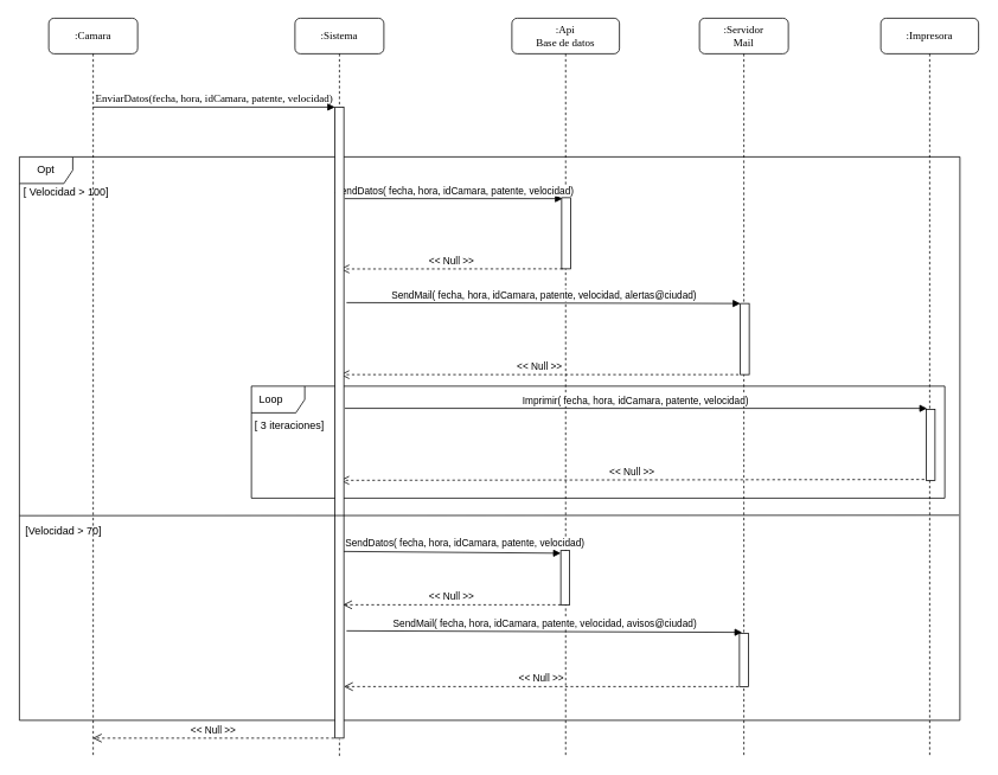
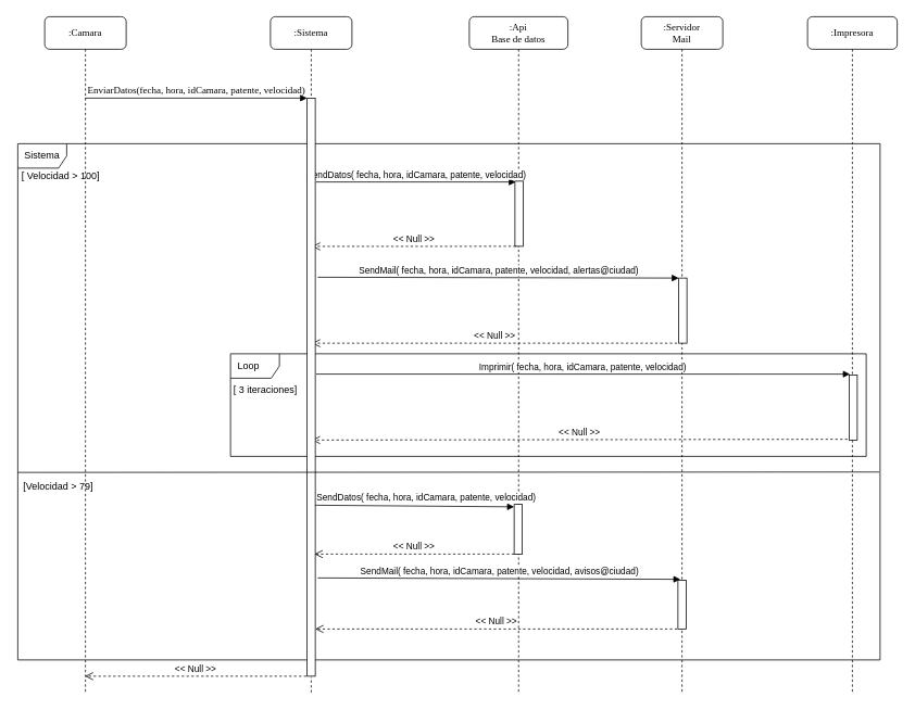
  <mxCell id="0" />
  <mxCell id="1" parent="0" />
  <mxCell id="2" value=":Sistema" style="shape=umlLifeline;perimeter=lifelinePerimeter;whiteSpace=wrap;html=1;container=0;collapsible=0;recursiveResize=0;outlineConnect=0;rounded=1;shadow=0;comic=0;labelBackgroundColor=none;strokeWidth=1;fontFamily=Verdana;fontSize=12;align=center;" parent="1" vertex="1"><mxGeometry x="331" y="20" width="100" height="600" as="geometry" /></mxCell>
  <mxCell id="3" value=":Api&lt;br&gt;Base de datos" style="shape=umlLifeline;perimeter=lifelinePerimeter;whiteSpace=wrap;html=1;container=0;collapsible=0;recursiveResize=0;outlineConnect=0;rounded=1;shadow=0;comic=0;labelBackgroundColor=none;strokeWidth=1;fontFamily=Verdana;fontSize=12;align=center;" parent="1" vertex="1"><mxGeometry x="575" y="20" width="121" height="830" as="geometry" /></mxCell>
  <mxCell id="4" value=":Servidor&lt;br&gt;Mail" style="shape=umlLifeline;perimeter=lifelinePerimeter;whiteSpace=wrap;html=1;container=0;collapsible=0;recursiveResize=0;outlineConnect=0;rounded=1;shadow=0;comic=0;labelBackgroundColor=none;strokeWidth=1;fontFamily=Verdana;fontSize=12;align=center;" parent="1" vertex="1"><mxGeometry x="786" y="20" width="100" height="830" as="geometry" /></mxCell>
  <mxCell id="5" value=":Impresora" style="shape=umlLifeline;perimeter=lifelinePerimeter;whiteSpace=wrap;html=1;container=0;collapsible=0;recursiveResize=0;outlineConnect=0;rounded=1;shadow=0;comic=0;labelBackgroundColor=none;strokeWidth=1;fontFamily=Verdana;fontSize=12;align=center;" parent="1" vertex="1"><mxGeometry x="990" y="20" width="110" height="830" as="geometry" /></mxCell>
  <mxCell id="6" value=":Camara" style="shape=umlLifeline;perimeter=lifelinePerimeter;whiteSpace=wrap;html=1;container=0;collapsible=0;recursiveResize=0;outlineConnect=0;rounded=1;shadow=0;comic=0;labelBackgroundColor=none;strokeWidth=1;fontFamily=Verdana;fontSize=12;align=center;" parent="1" vertex="1"><mxGeometry x="54" y="20" width="100" height="830" as="geometry" /></mxCell>
  <mxCell id="7" value="EnviarDatos(fecha, hora, idCamara, patente, velocidad)" style="html=1;verticalAlign=bottom;endArrow=block;entryX=0;entryY=0;labelBackgroundColor=none;fontFamily=Verdana;fontSize=12;edgeStyle=elbowEdgeStyle;elbow=vertical;" parent="1" source="6" target="21" edge="1"><mxGeometry relative="1" as="geometry"><mxPoint x="187" y="120" as="sourcePoint" /></mxGeometry></mxCell>
  <mxCell id="8" value="SendDatos( fecha, hora, idCamara, patente, velocidad)" style="html=1;verticalAlign=bottom;endArrow=block;rounded=0;" parent="1" edge="1"><mxGeometry width="80" relative="1" as="geometry"><mxPoint x="387" y="223" as="sourcePoint" /><mxPoint x="632" y="223" as="targetPoint" /></mxGeometry></mxCell>
  <mxCell id="9" value="" style="html=1;points=[];perimeter=orthogonalPerimeter;" parent="1" vertex="1"><mxGeometry x="631" y="222" width="10" height="80" as="geometry" /></mxCell>
  <mxCell id="10" value="&amp;lt;&amp;lt; Null &amp;gt;&amp;gt;" style="html=1;verticalAlign=bottom;endArrow=open;dashed=1;endSize=8;rounded=0;exitX=0.1;exitY=1;exitDx=0;exitDy=0;exitPerimeter=0;entryX=0.334;entryY=0.349;entryDx=0;entryDy=0;entryPerimeter=0;" parent="1" edge="1"><mxGeometry relative="1" as="geometry"><mxPoint x="632" y="302" as="sourcePoint" /><mxPoint x="382.012" y="302.15" as="targetPoint" /></mxGeometry></mxCell>
  <mxCell id="11" value="&amp;lt;&amp;lt; Null &amp;gt;&amp;gt;" style="html=1;verticalAlign=bottom;endArrow=open;dashed=1;endSize=8;rounded=0;" parent="1" edge="1"><mxGeometry relative="1" as="geometry"><mxPoint x="830" y="421" as="sourcePoint" /><mxPoint x="382" y="421" as="targetPoint" /></mxGeometry></mxCell>
  <mxCell id="12" value="" style="html=1;points=[];perimeter=orthogonalPerimeter;" parent="1" vertex="1"><mxGeometry x="1041" y="460" width="10" height="80" as="geometry" /></mxCell>
  <mxCell id="13" value="&amp;lt;&amp;lt; Null &amp;gt;&amp;gt;" style="html=1;verticalAlign=bottom;endArrow=open;dashed=1;endSize=8;rounded=0;entryX=0.128;entryY=0.841;entryDx=0;entryDy=0;entryPerimeter=0;" parent="1" target="14" edge="1"><mxGeometry relative="1" as="geometry"><mxPoint x="1039" y="539" as="sourcePoint" /><mxPoint x="959" y="541" as="targetPoint" /></mxGeometry></mxCell>
  <mxCell id="14" value="" style="shape=umlFrame;whiteSpace=wrap;html=1;" parent="1" vertex="1"><mxGeometry x="282" y="434" width="780" height="126" as="geometry" /></mxCell>
  <mxCell id="15" value="[ Velocidad &gt; 100]" style="text;strokeColor=none;fillColor=none;align=left;verticalAlign=top;spacingLeft=4;spacingRight=4;overflow=hidden;rotatable=0;points=[[0,0.5],[1,0.5]];portConstraint=eastwest;" parent="1" vertex="1"><mxGeometry x="20" y="202" width="110" height="26" as="geometry" /></mxCell>
  <mxCell id="16" value="[ 3 iteraciones]" style="text;strokeColor=none;fillColor=none;align=left;verticalAlign=top;spacingLeft=4;spacingRight=4;overflow=hidden;rotatable=0;points=[[0,0.5],[1,0.5]];portConstraint=eastwest;" parent="1" vertex="1"><mxGeometry x="280" y="464" width="100" height="26" as="geometry" /></mxCell>
- <mxCell id="17" value="Opt" style="shape=umlFrame;whiteSpace=wrap;html=1;" parent="1" vertex="1"><mxGeometry x="21" y="176" width="1058" height="634" as="geometry" /></mxCell>
+ <mxCell id="17" value="Sistema" style="shape=umlFrame;whiteSpace=wrap;html=1;" parent="1" vertex="1"><mxGeometry x="21" y="176" width="1058" height="634" as="geometry" /></mxCell>
  <mxCell id="18" value="SendMail( fecha, hora, idCamara, patente, velocidad, alertas@ciudad)" style="html=1;verticalAlign=bottom;endArrow=block;rounded=0;entryX=0;entryY=0;entryDx=0;entryDy=0;entryPerimeter=0;" parent="1" target="19" edge="1"><mxGeometry width="80" relative="1" as="geometry"><mxPoint x="389" y="340" as="sourcePoint" /><mxPoint x="831" y="341.04" as="targetPoint" /></mxGeometry></mxCell>
  <mxCell id="19" value="" style="html=1;points=[];perimeter=orthogonalPerimeter;" parent="1" vertex="1"><mxGeometry x="832" y="341" width="10" height="80" as="geometry" /></mxCell>
  <mxCell id="20" value="Imprimir( fecha, hora, idCamara, patente, velocidad)" style="html=1;verticalAlign=bottom;endArrow=block;rounded=0;exitX=0.344;exitY=0.797;exitDx=0;exitDy=0;exitPerimeter=0;" parent="1" edge="1"><mxGeometry width="80" relative="1" as="geometry"><mxPoint x="387.192" y="458.95" as="sourcePoint" /><mxPoint x="1042" y="459" as="targetPoint" /></mxGeometry></mxCell>
  <mxCell id="21" value="" style="html=1;points=[];perimeter=orthogonalPerimeter;rounded=0;shadow=0;comic=0;labelBackgroundColor=none;strokeWidth=1;fontFamily=Verdana;fontSize=12;align=center;" parent="1" vertex="1"><mxGeometry x="376" y="120" width="10" height="710" as="geometry" /></mxCell>
- <mxCell id="22" value="[Velocidad &gt; 70]" style="text;strokeColor=none;fillColor=none;align=left;verticalAlign=top;spacingLeft=4;spacingRight=4;overflow=hidden;rotatable=0;points=[[0,0.5],[1,0.5]];portConstraint=eastwest;" parent="1" vertex="1"><mxGeometry x="22" y="583" width="100" height="26" as="geometry" /></mxCell>
+ <mxCell id="22" value="[Velocidad &gt; 79]" style="text;strokeColor=none;fillColor=none;align=left;verticalAlign=top;spacingLeft=4;spacingRight=4;overflow=hidden;rotatable=0;points=[[0,0.5],[1,0.5]];portConstraint=eastwest;" parent="1" vertex="1"><mxGeometry x="22" y="583" width="100" height="26" as="geometry" /></mxCell>
  <mxCell id="23" value="SendDatos( fecha, hora, idCamara, patente, velocidad)" style="html=1;verticalAlign=bottom;endArrow=block;rounded=0;exitX=1;exitY=0.818;exitDx=0;exitDy=0;exitPerimeter=0;" parent="1" edge="1"><mxGeometry x="0.115" y="1" width="80" relative="1" as="geometry"><mxPoint x="386" y="619.98" as="sourcePoint" /><mxPoint x="630" y="622" as="targetPoint" /><mxPoint as="offset" /></mxGeometry></mxCell>
  <mxCell id="24" value="" style="html=1;points=[];perimeter=orthogonalPerimeter;" parent="1" vertex="1"><mxGeometry x="630" y="619" width="10" height="61" as="geometry" /></mxCell>
  <mxCell id="25" value="&amp;lt;&amp;lt; Null &amp;gt;&amp;gt;" style="html=1;verticalAlign=bottom;endArrow=open;dashed=1;endSize=8;rounded=0;exitX=0;exitY=1.016;exitDx=0;exitDy=0;exitPerimeter=0;" parent="1" edge="1"><mxGeometry relative="1" as="geometry"><mxPoint x="630" y="679.976" as="sourcePoint" /><mxPoint x="385" y="680" as="targetPoint" /></mxGeometry></mxCell>
  <mxCell id="26" value="SendMail( fecha, hora, idCamara, patente, velocidad, avisos@ciudad)" style="html=1;verticalAlign=bottom;endArrow=block;rounded=0;exitX=1.3;exitY=0.83;exitDx=0;exitDy=0;exitPerimeter=0;" parent="1" source="21" edge="1"><mxGeometry width="80" relative="1" as="geometry"><mxPoint x="388" y="756.58" as="sourcePoint" /><mxPoint x="834" y="711" as="targetPoint" /></mxGeometry></mxCell>
  <mxCell id="27" value="" style="html=1;points=[];perimeter=orthogonalPerimeter;" parent="1" vertex="1"><mxGeometry x="831" y="712" width="10" height="60" as="geometry" /></mxCell>
  <mxCell id="28" value="&amp;lt;&amp;lt; Null &amp;gt;&amp;gt;" style="html=1;verticalAlign=bottom;endArrow=open;dashed=1;endSize=8;rounded=0;" parent="1" target="21" edge="1"><mxGeometry relative="1" as="geometry"><mxPoint x="830" y="772" as="sourcePoint" /><mxPoint x="750" y="772" as="targetPoint" /></mxGeometry></mxCell>
  <mxCell id="29" value="&amp;lt;&amp;lt; Null &amp;gt;&amp;gt;" style="html=1;verticalAlign=bottom;endArrow=open;dashed=1;endSize=8;rounded=0;" parent="1" target="6" edge="1"><mxGeometry relative="1" as="geometry"><mxPoint x="375" y="830" as="sourcePoint" /><mxPoint x="295" y="830" as="targetPoint" /></mxGeometry></mxCell>
  <mxCell id="30" value="" style="endArrow=none;dashed=1;html=1;rounded=0;" parent="1" edge="1"><mxGeometry width="50" height="50" relative="1" as="geometry"><mxPoint x="381" y="850" as="sourcePoint" /><mxPoint x="381" y="831" as="targetPoint" /></mxGeometry></mxCell>
  <mxCell id="31" value="" style="endArrow=none;html=1;rounded=0;exitX=0.02;exitY=0.621;exitDx=0;exitDy=0;exitPerimeter=0;entryX=0.999;entryY=0.636;entryDx=0;entryDy=0;entryPerimeter=0;" parent="1" target="17" edge="1"><mxGeometry width="50" height="50" relative="1" as="geometry"><mxPoint x="21.16" y="579.714" as="sourcePoint" /><mxPoint x="81" y="580" as="targetPoint" /></mxGeometry></mxCell>
  <mxCell id="32" value="Loop" style="text;strokeColor=none;fillColor=none;align=left;verticalAlign=top;spacingLeft=4;spacingRight=4;overflow=hidden;rotatable=0;points=[[0,0.5],[1,0.5]];portConstraint=eastwest;" parent="1" vertex="1"><mxGeometry x="285" y="435" width="50" height="26" as="geometry" /></mxCell>
